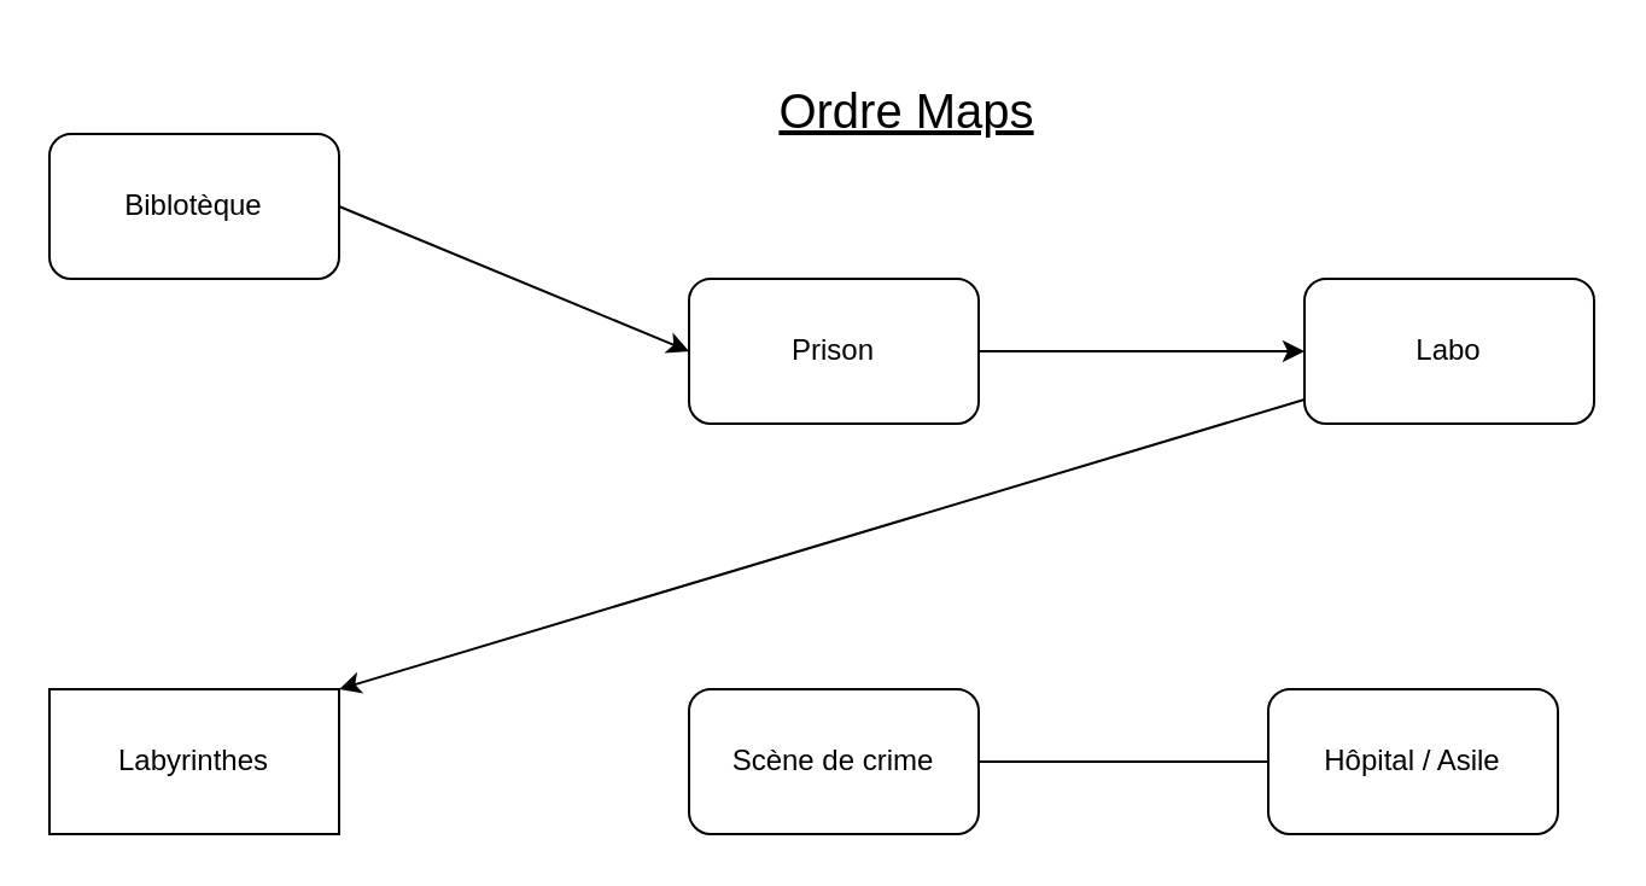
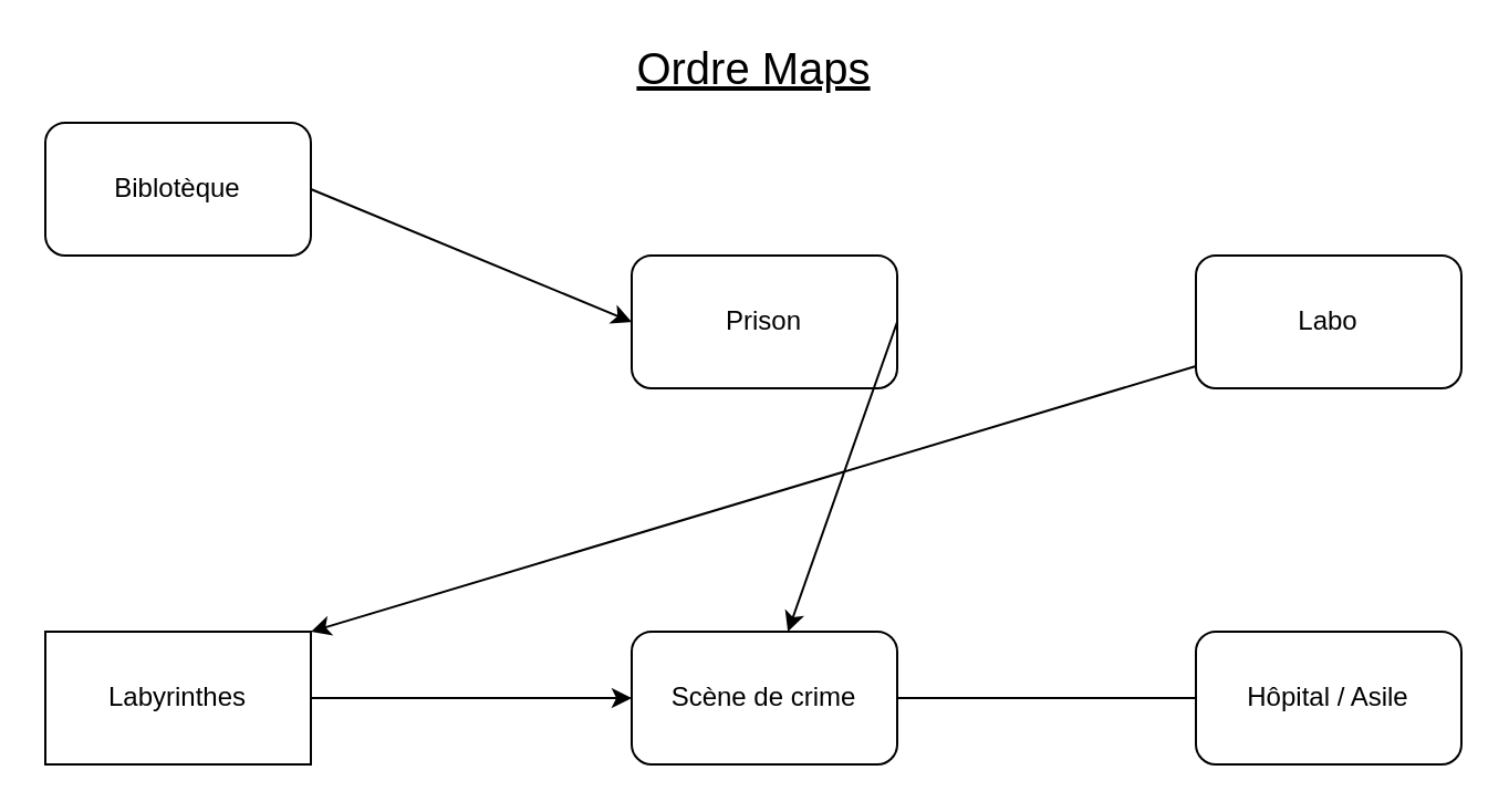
  <mxCell id="0" />
  <mxCell id="1" parent="0" />
  <mxCell id="2" value="Biblotèque" style="rounded=1;whiteSpace=wrap;html=1;" parent="1" vertex="1"><mxGeometry x="20" y="55" width="120" height="60" as="geometry" /></mxCell>
  <mxCell id="3" value="Prison" style="rounded=1;whiteSpace=wrap;html=1;" parent="1" vertex="1"><mxGeometry x="285" y="115" width="120" height="60" as="geometry" /></mxCell>
  <mxCell id="4" value="Labo" style="rounded=1;whiteSpace=wrap;html=1;" parent="1" vertex="1"><mxGeometry x="540" y="115" width="120" height="60" as="geometry" /></mxCell>
- <mxCell id="5" value="&lt;span style=&quot;white-space: pre&quot;&gt;Hôpital / Asile&lt;/span&gt;&lt;span style=&quot;white-space: pre&quot;&gt;&lt;/span&gt;" style="rounded=1;whiteSpace=wrap;html=1;" parent="1" vertex="1"><mxGeometry x="525" y="285" width="120" height="60" as="geometry" /></mxCell>
+ <mxCell id="5" value="&lt;span style=&quot;white-space: pre&quot;&gt;Hôpital / Asile&lt;/span&gt;&lt;span style=&quot;white-space: pre&quot;&gt;&lt;/span&gt;" style="rounded=1;whiteSpace=wrap;html=1;" parent="1" vertex="1"><mxGeometry x="540" y="285" width="120" height="60" as="geometry" /></mxCell>
  <mxCell id="6" value="Scène de crime" style="rounded=1;whiteSpace=wrap;html=1;" parent="1" vertex="1"><mxGeometry x="285" y="285" width="120" height="60" as="geometry" /></mxCell>
  <mxCell id="7" value="Labyrinthes" style="whiteSpace=wrap;html=1;rounded=0;" parent="1" vertex="1"><mxGeometry x="20" y="285" width="120" height="60" as="geometry" /></mxCell>
  <mxCell id="8" value="" style="endArrow=classic;html=1;rounded=0;exitX=1;exitY=0.5;exitDx=0;exitDy=0;entryX=0;entryY=0.5;entryDx=0;entryDy=0;" parent="1" source="2" target="3" edge="1"><mxGeometry width="50" height="50" relative="1" as="geometry"><mxPoint x="120" y="245" as="sourcePoint" /><mxPoint x="170" y="195" as="targetPoint" /></mxGeometry></mxCell>
- <mxCell id="9" value="" style="endArrow=classic;html=1;rounded=0;exitX=1;exitY=0.5;exitDx=0;exitDy=0;entryX=0;entryY=0.5;entryDx=0;entryDy=0;" parent="1" source="3" target="4" edge="1"><mxGeometry width="50" height="50" relative="1" as="geometry"><mxPoint x="310" y="195" as="sourcePoint" /><mxPoint x="360" y="145" as="targetPoint" /></mxGeometry></mxCell>
+ <mxCell id="9" value="" style="endArrow=classic;html=1;rounded=0;exitX=1;exitY=0.5;exitDx=0;exitDy=0;" parent="1" source="3" target="6" edge="1"><mxGeometry width="50" height="50" relative="1" as="geometry"><mxPoint x="310" y="195" as="sourcePoint" /><mxPoint x="360" y="145" as="targetPoint" /></mxGeometry></mxCell>
  <mxCell id="10" value="" style="endArrow=classic;html=1;rounded=0;entryX=1;entryY=0;entryDx=0;entryDy=0;" parent="1" target="7" edge="1"><mxGeometry width="50" height="50" relative="1" as="geometry"><mxPoint x="540" y="165" as="sourcePoint" /><mxPoint x="150" y="295" as="targetPoint" /></mxGeometry></mxCell>
+ <mxCell id="11" value="" style="endArrow=classic;html=1;rounded=0;exitX=1;exitY=0.5;exitDx=0;exitDy=0;entryX=0;entryY=0.5;entryDx=0;entryDy=0;" parent="1" source="7" target="6" edge="1"><mxGeometry width="50" height="50" relative="1" as="geometry"><mxPoint x="250" y="225" as="sourcePoint" /><mxPoint x="300" y="175" as="targetPoint" /></mxGeometry></mxCell>
  <mxCell id="12" value="" style="endArrow=none;html=1;rounded=0;exitX=1;exitY=0.5;exitDx=0;exitDy=0;entryX=0;entryY=0.5;entryDx=0;entryDy=0;" parent="1" source="6" target="5" edge="1"><mxGeometry width="50" height="50" relative="1" as="geometry"><mxPoint x="380" y="225" as="sourcePoint" /><mxPoint x="430" y="175" as="targetPoint" /></mxGeometry></mxCell>
- <mxCell id="13" value="&lt;font style=&quot;font-size: 20px&quot;&gt;&lt;u&gt;&lt;font style=&quot;font-size: 20px&quot;&gt;Ordre Maps&lt;br&gt;&lt;/font&gt;&lt;/u&gt;&lt;/font&gt;" style="text;html=1;align=center;verticalAlign=middle;resizable=0;points=[];autosize=1;strokeColor=none;fillColor=none;" parent="1" vertex="1"><mxGeometry x="315" y="35" width="120" height="20" as="geometry" /></mxCell>
+ <mxCell id="13" value="&lt;font style=&quot;font-size: 20px&quot;&gt;&lt;u&gt;&lt;font style=&quot;font-size: 20px&quot;&gt;Ordre Maps&lt;br&gt;&lt;/font&gt;&lt;/u&gt;&lt;/font&gt;" style="text;html=1;align=center;verticalAlign=middle;resizable=0;points=[];autosize=1;strokeColor=none;fillColor=none;" parent="1" vertex="1"><mxGeometry x="280" y="20" width="120" height="20" as="geometry" /></mxCell>
